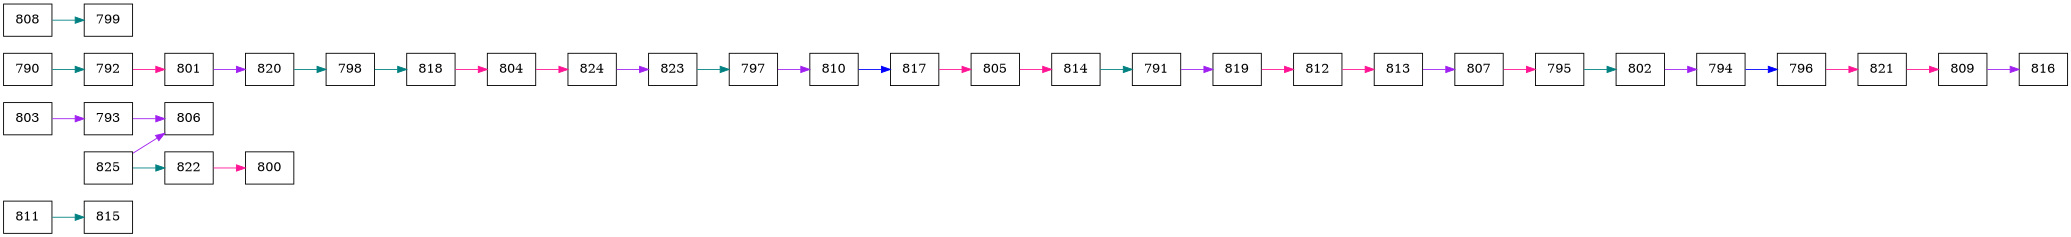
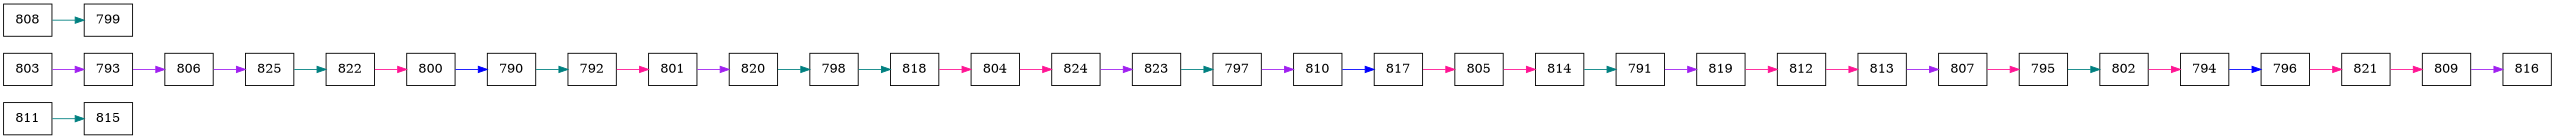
  digraph {
    rankdir=LR
    node [shape=record]
    edge [color=deeppink]
    n1 [label="{811}"]
    n2 [label="{815}"]
    n3 [label="{803}"]
    n4 [label="{793}"]
    n5 [label="{806}"]
    n6 [label="{825}"]
    n7 [label="{822}"]
    n8 [label="{800}"]
    n9 [label="{790}"]
    n10 [label="{792}"]
    n11 [label="{801}"]
    n12 [label="{820}"]
    n13 [label="{798}"]
    n14 [label="{818}"]
    n15 [label="{804}"]
    n16 [label="{824}"]
    n17 [label="{823}"]
    n18 [label="{797}"]
    n19 [label="{810}"]
    n20 [label="{817}"]
    n21 [label="{805}"]
    n22 [label="{814}"]
    n23 [label="{791}"]
    n24 [label="{819}"]
    n25 [label="{812}"]
    n26 [label="{813}"]
    n27 [label="{807}"]
    n28 [label="{795}"]
    n29 [label="{802}"]
    n30 [label="{794}"]
    n31 [label="{796}"]
    n32 [label="{821}"]
    n33 [label="{809}"]
    n34 [label="{816}"]
    n35 [label="{808}"]
    n36 [label="{799}"]
    n1 -> n2 [color=teal]
    n3 -> n4 [color=purple]
    n4 -> n5 [color=purple]
-   n6 -> n5 [color=purple]
+   n5 -> n6 [color=purple]
    n6 -> n7 [color=teal]
    n7 -> n8
+   n8 -> n9 [color=blue]
    n9 -> n10 [color=teal]
    n10 -> n11
    n11 -> n12 [color=purple]
    n12 -> n13 [color=teal]
    n13 -> n14 [color=teal]
    n14 -> n15
    n15 -> n16
    n16 -> n17 [color=purple]
    n17 -> n18 [color=teal]
    n18 -> n19 [color=purple]
    n19 -> n20 [color=blue]
    n20 -> n21
    n21 -> n22
    n22 -> n23 [color=teal]
    n23 -> n24 [color=purple]
    n24 -> n25
    n25 -> n26
    n26 -> n27 [color=purple]
    n27 -> n28
    n28 -> n29 [color=teal]
-   n29 -> n30 [color=purple]
+   n29 -> n30
    n30 -> n31 [color=blue]
    n31 -> n32
    n32 -> n33
    n33 -> n34 [color=purple]
    n35 -> n36 [color=teal]
  }
